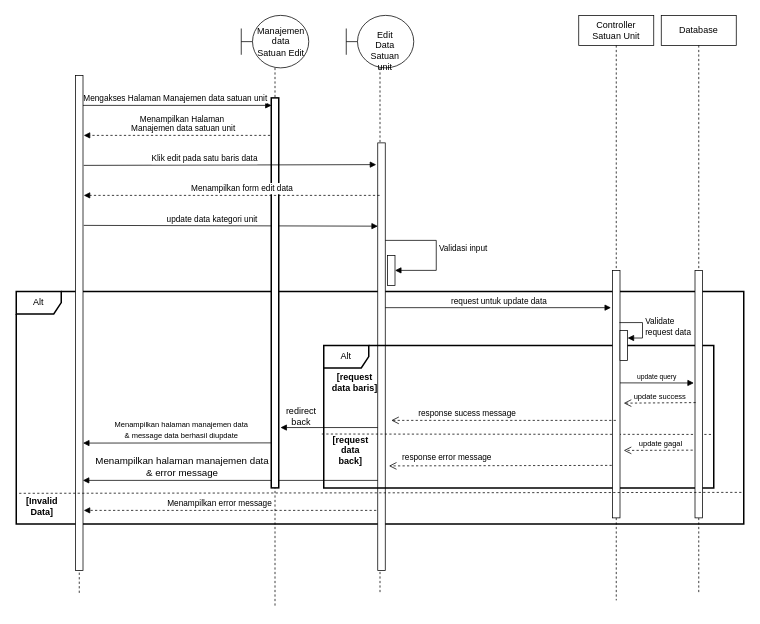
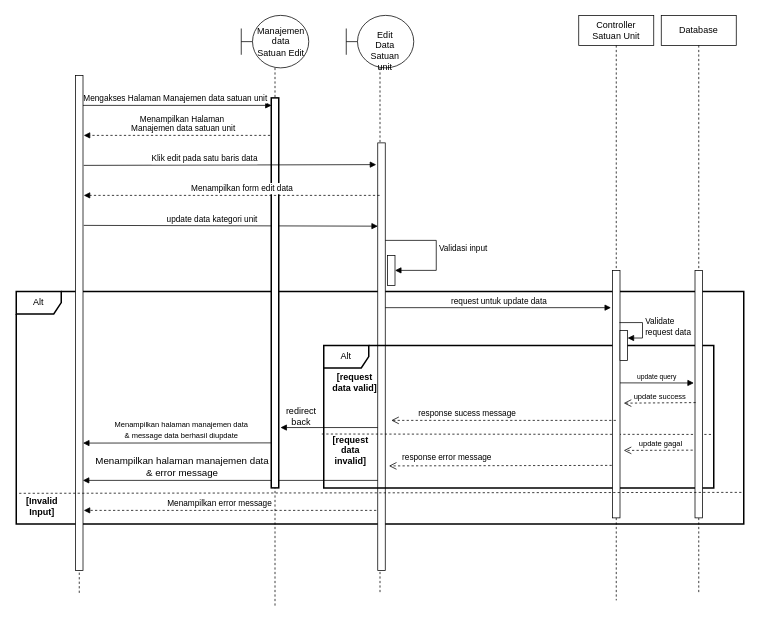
  <mxCell id="0" />
  <mxCell id="1" parent="0" />
  <mxCell id="2" value="" style="html=1;verticalAlign=bottom;endArrow=block;entryX=0.978;entryY=0.806;entryDx=0;entryDy=0;entryPerimeter=0;" parent="1" edge="1"><mxGeometry width="80" relative="1" as="geometry"><mxPoint x="507" y="640.04" as="sourcePoint" /><mxPoint x="109.78" y="640" as="targetPoint" /></mxGeometry></mxCell>
  <mxCell id="3" value="&lt;font style=&quot;font-size: 13px;&quot;&gt;Menampilkan halaman manajemen data&lt;br style=&quot;font-size: 13px;&quot;&gt;&amp;amp; error message&lt;/font&gt;" style="text;html=1;align=center;verticalAlign=middle;resizable=0;points=[];labelBackgroundColor=#ffffff;fontSize=13;" parent="2" vertex="1" connectable="0"><mxGeometry x="0.119" y="-1" relative="1" as="geometry"><mxPoint x="-43.65" y="-17.1" as="offset" /></mxGeometry></mxCell>
  <mxCell id="4" value="response error message" style="html=1;verticalAlign=bottom;endArrow=open;dashed=1;endSize=8;entryX=1.191;entryY=0.742;entryDx=0;entryDy=0;entryPerimeter=0;" parent="1" edge="1"><mxGeometry x="0.491" y="-3" relative="1" as="geometry"><mxPoint x="821" y="620" as="sourcePoint" /><mxPoint x="517.91" y="620.72" as="targetPoint" /><mxPoint as="offset" /></mxGeometry></mxCell>
  <mxCell id="5" value="Alt" style="shape=umlFrame;whiteSpace=wrap;html=1;strokeWidth=2;" parent="1" vertex="1"><mxGeometry x="21" y="388" width="970" height="310" as="geometry" /></mxCell>
  <mxCell id="6" value="&amp;nbsp;request untuk update data" style="html=1;verticalAlign=bottom;endArrow=block;" parent="1" edge="1"><mxGeometry width="80" relative="1" as="geometry"><mxPoint x="511" y="409.71" as="sourcePoint" /><mxPoint x="814" y="409.71" as="targetPoint" /></mxGeometry></mxCell>
  <mxCell id="7" value="" style="endArrow=none;dashed=1;html=1;" parent="1" edge="1"><mxGeometry width="50" height="50" relative="1" as="geometry"><mxPoint x="105" y="790" as="sourcePoint" /><mxPoint x="106" y="100" as="targetPoint" /></mxGeometry></mxCell>
  <mxCell id="8" value="Mengakses Halaman Manajemen data satuan unit" style="html=1;verticalAlign=bottom;endArrow=block;" parent="1" source="10" edge="1"><mxGeometry x="-0.025" width="80" relative="1" as="geometry"><mxPoint x="107" y="140" as="sourcePoint" /><mxPoint x="361.5" y="140" as="targetPoint" /><mxPoint as="offset" /></mxGeometry></mxCell>
  <mxCell id="9" value="&lt;font style=&quot;font-size: 11px&quot;&gt;Menampilkan Halaman&lt;br&gt;&amp;nbsp;Manajemen data satuan unit&lt;/font&gt;" style="html=1;verticalAlign=bottom;endArrow=block;dashed=1;" parent="1" edge="1"><mxGeometry x="-0.022" width="80" relative="1" as="geometry"><mxPoint x="365.5" y="180" as="sourcePoint" /><mxPoint x="111" y="180" as="targetPoint" /><mxPoint as="offset" /></mxGeometry></mxCell>
  <mxCell id="10" value="" style="html=1;points=[];perimeter=orthogonalPerimeter;" parent="1" vertex="1"><mxGeometry x="100" y="100" width="10" height="660" as="geometry" /></mxCell>
- <mxCell id="11" value="&lt;b&gt;[Invalid Data]&lt;/b&gt;" style="text;html=1;strokeColor=none;fillColor=none;align=center;verticalAlign=middle;whiteSpace=wrap;rounded=0;" parent="1" vertex="1"><mxGeometry x="20" y="660" width="71" height="30" as="geometry" /></mxCell>
+ <mxCell id="11" value="&lt;b&gt;[Invalid Input]&lt;/b&gt;" style="text;html=1;strokeColor=none;fillColor=none;align=center;verticalAlign=middle;whiteSpace=wrap;rounded=0;" parent="1" vertex="1"><mxGeometry x="20" y="660" width="71" height="30" as="geometry" /></mxCell>
  <mxCell id="12" value="" style="html=1;verticalAlign=bottom;endArrow=block;dashed=1;" parent="1" edge="1"><mxGeometry x="-0.025" width="80" relative="1" as="geometry"><mxPoint x="501" y="680" as="sourcePoint" /><mxPoint x="111" y="680" as="targetPoint" /><mxPoint as="offset" /></mxGeometry></mxCell>
  <mxCell id="13" value="&lt;span style=&quot;font-size: 11px&quot;&gt;Menampilkan error message&lt;/span&gt;" style="text;html=1;align=center;verticalAlign=middle;resizable=0;points=[];labelBackgroundColor=#ffffff;" parent="12" vertex="1" connectable="0"><mxGeometry x="-0.212" y="9" relative="1" as="geometry"><mxPoint x="-55.88" y="-19" as="offset" /></mxGeometry></mxCell>
  <mxCell id="14" value="" style="html=1;verticalAlign=bottom;endArrow=block;" parent="1" edge="1"><mxGeometry width="80" relative="1" as="geometry"><mxPoint x="508.75" y="569.58" as="sourcePoint" /><mxPoint x="373.25" y="569.58" as="targetPoint" /></mxGeometry></mxCell>
  <mxCell id="15" value="redirect back" style="text;html=1;strokeColor=none;fillColor=none;align=center;verticalAlign=middle;whiteSpace=wrap;rounded=0;" parent="1" vertex="1"><mxGeometry x="391" y="545" width="20" height="20" as="geometry" /></mxCell>
  <mxCell id="16" value="" style="html=1;verticalAlign=bottom;endArrow=block;entryX=1.1;entryY=0.671;entryDx=0;entryDy=0;entryPerimeter=0;" parent="1" edge="1"><mxGeometry width="80" relative="1" as="geometry"><mxPoint x="365.5" y="590" as="sourcePoint" /><mxPoint x="110" y="590.28" as="targetPoint" /></mxGeometry></mxCell>
  <mxCell id="17" value="&lt;font style=&quot;font-size: 10px&quot;&gt;Menampilkan halaman manajemen data&lt;br&gt;&amp;amp; message data berhasil diupdate&lt;/font&gt;" style="text;html=1;align=center;verticalAlign=middle;resizable=0;points=[];labelBackgroundColor=#ffffff;" parent="16" vertex="1" connectable="0"><mxGeometry x="0.119" y="-1" relative="1" as="geometry"><mxPoint x="17.83" y="-17.74" as="offset" /></mxGeometry></mxCell>
  <mxCell id="18" value="Validasi input" style="edgeStyle=orthogonalEdgeStyle;html=1;align=left;spacingLeft=2;endArrow=block;rounded=0;" parent="1" source="19" edge="1"><mxGeometry relative="1" as="geometry"><mxPoint x="556" y="320" as="sourcePoint" /><Array as="points"><mxPoint x="581" y="320" /><mxPoint x="581" y="360" /></Array><mxPoint x="526" y="360" as="targetPoint" /></mxGeometry></mxCell>
  <mxCell id="19" value="" style="shape=umlLifeline;participant=umlBoundary;perimeter=lifelinePerimeter;whiteSpace=wrap;html=1;container=1;collapsible=0;recursiveResize=0;verticalAlign=top;spacingTop=36;labelBackgroundColor=#ffffff;outlineConnect=0;size=70;" parent="1" vertex="1"><mxGeometry x="461" y="20" width="90" height="770" as="geometry" /></mxCell>
  <mxCell id="20" value="Edit &lt;br&gt;Data Satuan unit" style="text;html=1;strokeColor=none;fillColor=none;align=center;verticalAlign=middle;whiteSpace=wrap;rounded=0;" parent="19" vertex="1"><mxGeometry x="23.75" y="32" width="56.25" height="30" as="geometry" /></mxCell>
  <mxCell id="21" value="" style="html=1;points=[];perimeter=orthogonalPerimeter;" parent="19" vertex="1"><mxGeometry x="42" y="170" width="10" height="570" as="geometry" /></mxCell>
  <mxCell id="22" value="" style="group" parent="19" vertex="1" connectable="0"><mxGeometry x="20" y="440" width="470" height="190" as="geometry" /></mxCell>
  <mxCell id="23" value="Alt" style="shape=umlFrame;whiteSpace=wrap;html=1;strokeWidth=2;" parent="22" vertex="1"><mxGeometry x="-50" width="520" height="190" as="geometry" /></mxCell>
  <mxCell id="24" value="" style="endArrow=none;dashed=1;html=1;entryX=0.997;entryY=0.633;entryDx=0;entryDy=0;entryPerimeter=0;exitX=-0.005;exitY=0.622;exitDx=0;exitDy=0;exitPerimeter=0;" parent="22" source="23" edge="1"><mxGeometry width="50" height="50" relative="1" as="geometry"><mxPoint x="2.58" y="118.75" as="sourcePoint" /><mxPoint x="467.41" y="118.75" as="targetPoint" /></mxGeometry></mxCell>
  <mxCell id="25" value="&lt;span style=&quot;font-size: 10px&quot;&gt;update gagal&lt;/span&gt;" style="html=1;verticalAlign=bottom;endArrow=open;dashed=1;endSize=8;" parent="22" edge="1"><mxGeometry relative="1" as="geometry"><mxPoint x="448.003" y="139.667" as="sourcePoint" /><mxPoint x="349.998" y="140.062" as="targetPoint" /></mxGeometry></mxCell>
- <mxCell id="26" value="&lt;b&gt;[request data back]&lt;/b&gt;" style="text;html=1;strokeColor=none;fillColor=none;align=center;verticalAlign=middle;whiteSpace=wrap;rounded=0;" parent="22" vertex="1"><mxGeometry x="-40" y="130" width="51.52" height="20.5" as="geometry" /></mxCell>
+ <mxCell id="26" value="&lt;b&gt;[request data invalid]&lt;/b&gt;" style="text;html=1;strokeColor=none;fillColor=none;align=center;verticalAlign=middle;whiteSpace=wrap;rounded=0;" parent="22" vertex="1"><mxGeometry x="-40" y="130" width="51.52" height="20.5" as="geometry" /></mxCell>
  <mxCell id="27" value="Database" style="shape=umlLifeline;perimeter=lifelinePerimeter;whiteSpace=wrap;html=1;container=1;collapsible=0;recursiveResize=0;outlineConnect=0;" parent="1" vertex="1"><mxGeometry x="881" y="20" width="100" height="770" as="geometry" /></mxCell>
  <mxCell id="28" value="" style="html=1;points=[];perimeter=orthogonalPerimeter;" parent="27" vertex="1"><mxGeometry x="45" y="340" width="10" height="330" as="geometry" /></mxCell>
  <mxCell id="29" value="" style="html=1;points=[];perimeter=orthogonalPerimeter;" parent="1" vertex="1"><mxGeometry x="516" y="340" width="10" height="40" as="geometry" /></mxCell>
  <mxCell id="30" value="Controller&lt;br&gt;Satuan Unit" style="shape=umlLifeline;perimeter=lifelinePerimeter;whiteSpace=wrap;html=1;container=1;collapsible=0;recursiveResize=0;outlineConnect=0;" parent="1" vertex="1"><mxGeometry x="771" y="20" width="100" height="780" as="geometry" /></mxCell>
  <mxCell id="31" value="" style="html=1;points=[];perimeter=orthogonalPerimeter;" parent="30" vertex="1"><mxGeometry x="45" y="340" width="10" height="330" as="geometry" /></mxCell>
  <mxCell id="32" value="" style="html=1;points=[];perimeter=orthogonalPerimeter;" parent="30" vertex="1"><mxGeometry x="55" y="420" width="10" height="40" as="geometry" /></mxCell>
  <mxCell id="33" value="Validate&amp;nbsp;&lt;br&gt;request data" style="edgeStyle=orthogonalEdgeStyle;html=1;align=left;spacingLeft=2;endArrow=block;rounded=0;entryX=1.017;entryY=0.255;entryDx=0;entryDy=0;entryPerimeter=0;exitX=0.917;exitY=0.211;exitDx=0;exitDy=0;exitPerimeter=0;" parent="30" source="31" target="32" edge="1"><mxGeometry relative="1" as="geometry"><mxPoint x="60" y="409" as="sourcePoint" /><Array as="points"><mxPoint x="85" y="410" /><mxPoint x="85" y="430" /></Array><mxPoint x="70" y="420" as="targetPoint" /></mxGeometry></mxCell>
  <mxCell id="34" value="&lt;font style=&quot;font-size: 9px&quot;&gt;update query&lt;/font&gt;" style="html=1;verticalAlign=bottom;endArrow=block;entryX=-0.15;entryY=0.455;entryDx=0;entryDy=0;entryPerimeter=0;" parent="30" edge="1"><mxGeometry width="80" relative="1" as="geometry"><mxPoint x="55" y="490" as="sourcePoint" /><mxPoint x="153.5" y="490.15" as="targetPoint" /></mxGeometry></mxCell>
  <mxCell id="35" value="" style="shape=umlLifeline;participant=umlBoundary;perimeter=lifelinePerimeter;whiteSpace=wrap;html=1;container=1;collapsible=0;recursiveResize=0;verticalAlign=top;spacingTop=36;labelBackgroundColor=#ffffff;outlineConnect=0;size=70;" parent="1" vertex="1"><mxGeometry x="321" y="20" width="90" height="790" as="geometry" /></mxCell>
  <mxCell id="36" value="Manajemen data Satuan Edit" style="text;html=1;strokeColor=none;fillColor=none;align=center;verticalAlign=middle;whiteSpace=wrap;rounded=0;" parent="35" vertex="1"><mxGeometry x="33" y="25" width="40" height="20" as="geometry" /></mxCell>
  <mxCell id="37" value="" style="html=1;verticalAlign=bottom;endArrow=block;entryX=0.469;entryY=0.365;entryDx=0;entryDy=0;entryPerimeter=0;" parent="35" edge="1" target="19"><mxGeometry x="-0.025" width="80" relative="1" as="geometry"><mxPoint x="-210" y="280" as="sourcePoint" /><mxPoint x="170" y="280" as="targetPoint" /><mxPoint as="offset" /></mxGeometry></mxCell>
  <mxCell id="38" value="&lt;font style=&quot;font-size: 11px&quot;&gt;update data kategori unit&lt;/font&gt;" style="text;html=1;align=center;verticalAlign=middle;resizable=0;points=[];labelBackgroundColor=#ffffff;" parent="37" vertex="1" connectable="0"><mxGeometry x="-0.212" y="9" relative="1" as="geometry"><mxPoint x="15" as="offset" /></mxGeometry></mxCell>
  <mxCell id="39" value="" style="html=1;points=[];perimeter=orthogonalPerimeter;strokeWidth=2;" parent="35" vertex="1"><mxGeometry x="40" y="110" width="10" height="520" as="geometry" /></mxCell>
  <mxCell id="40" value="" style="html=1;verticalAlign=bottom;endArrow=block;" parent="35" edge="1"><mxGeometry x="-0.025" width="80" relative="1" as="geometry"><mxPoint x="-210" y="200" as="sourcePoint" /><mxPoint x="180" y="199" as="targetPoint" /><mxPoint as="offset" /></mxGeometry></mxCell>
  <mxCell id="41" value="&lt;font style=&quot;font-size: 11px&quot;&gt;Klik edit pada satu baris data&lt;/font&gt;" style="text;html=1;align=center;verticalAlign=middle;resizable=0;points=[];labelBackgroundColor=#ffffff;" parent="40" vertex="1" connectable="0"><mxGeometry x="-0.212" y="9" relative="1" as="geometry"><mxPoint x="7" as="offset" /></mxGeometry></mxCell>
  <mxCell id="42" value="response sucess message" style="html=1;verticalAlign=bottom;endArrow=open;dashed=1;endSize=8;" parent="1" edge="1"><mxGeometry x="0.332" relative="1" as="geometry"><mxPoint x="820.5" y="560" as="sourcePoint" /><mxPoint x="521" y="560" as="targetPoint" /><mxPoint as="offset" /></mxGeometry></mxCell>
  <mxCell id="43" value="&lt;span style=&quot;font-size: 10px&quot;&gt;update success&lt;/span&gt;" style="html=1;verticalAlign=bottom;endArrow=open;dashed=1;endSize=8;entryX=0.911;entryY=0.578;entryDx=0;entryDy=0;entryPerimeter=0;" parent="1" edge="1"><mxGeometry relative="1" as="geometry"><mxPoint x="926.89" y="536.3" as="sourcePoint" /><mxPoint x="831" y="537.04" as="targetPoint" /></mxGeometry></mxCell>
- <mxCell id="44" value="&lt;b&gt;[request data baris]&lt;/b&gt;" style="text;html=1;strokeColor=none;fillColor=none;align=center;verticalAlign=middle;whiteSpace=wrap;rounded=0;" parent="1" vertex="1"><mxGeometry x="440" y="500.002" width="64.51" height="18.536" as="geometry" /></mxCell>
+ <mxCell id="44" value="&lt;b&gt;[request data valid]&lt;/b&gt;" style="text;html=1;strokeColor=none;fillColor=none;align=center;verticalAlign=middle;whiteSpace=wrap;rounded=0;" parent="1" vertex="1"><mxGeometry x="440" y="500.002" width="64.51" height="18.536" as="geometry" /></mxCell>
  <mxCell id="45" value="" style="endArrow=none;dashed=1;html=1;exitX=0.004;exitY=0.781;exitDx=0;exitDy=0;exitPerimeter=0;entryX=0.997;entryY=0.777;entryDx=0;entryDy=0;entryPerimeter=0;" parent="1" edge="1"><mxGeometry width="50" height="50" relative="1" as="geometry"><mxPoint x="24.88" y="657.24" as="sourcePoint" /><mxPoint x="988.09" y="656" as="targetPoint" /></mxGeometry></mxCell>
  <mxCell id="46" value="" style="html=1;verticalAlign=bottom;endArrow=block;dashed=1;" parent="1" edge="1"><mxGeometry x="-0.025" width="80" relative="1" as="geometry"><mxPoint x="505.5" y="260" as="sourcePoint" /><mxPoint x="111" y="260" as="targetPoint" /><mxPoint as="offset" /></mxGeometry></mxCell>
  <mxCell id="47" value="&lt;font style=&quot;font-size: 11px&quot;&gt;Menampilkan&amp;nbsp;form edit data&lt;/font&gt;" style="text;html=1;align=center;verticalAlign=middle;resizable=0;points=[];labelBackgroundColor=#ffffff;" parent="46" vertex="1" connectable="0"><mxGeometry x="-0.212" y="9" relative="1" as="geometry"><mxPoint x="-29.5" y="-19" as="offset" /></mxGeometry></mxCell>
